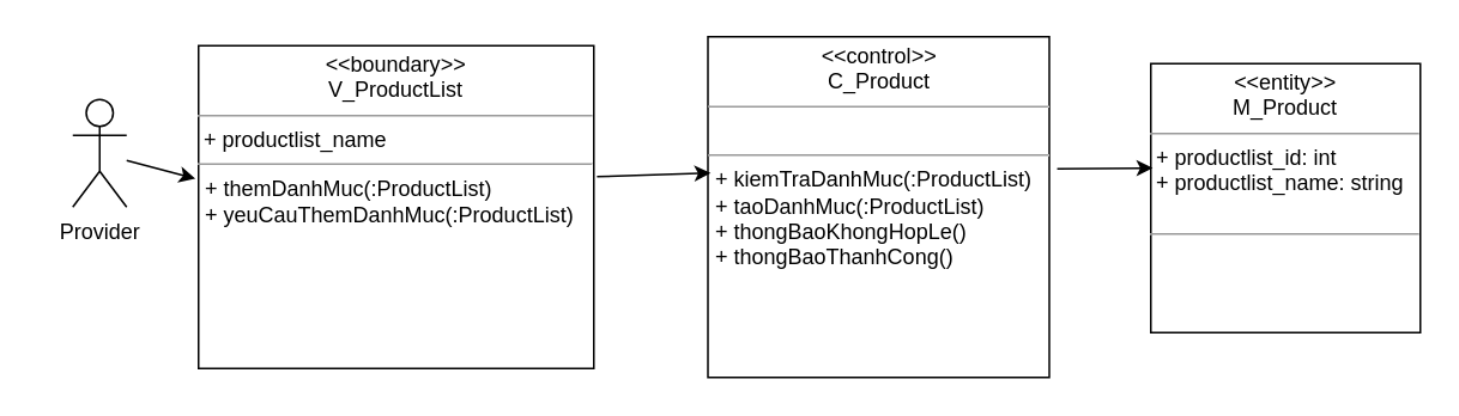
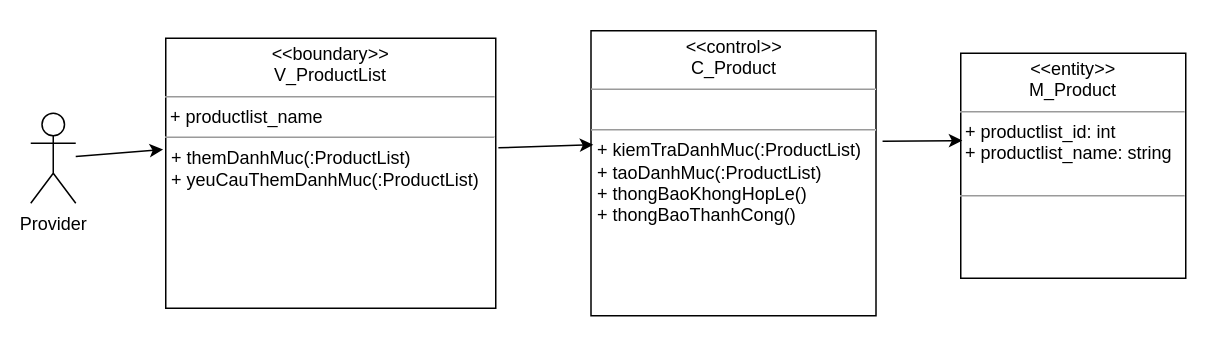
  <mxCell id="0" />
  <mxCell id="1" parent="0" />
- <mxCell id="2" value="Provider" style="shape=umlActor;verticalLabelPosition=bottom;verticalAlign=top;html=1;" parent="1" vertex="1"><mxGeometry x="40" y="55" width="30" height="60" as="geometry" /></mxCell>
+ <mxCell id="2" value="Provider" style="shape=umlActor;verticalLabelPosition=bottom;verticalAlign=top;html=1;" parent="1" vertex="1"><mxGeometry x="20" y="75" width="30" height="60" as="geometry" /></mxCell>
  <mxCell id="3" value="&lt;p style=&quot;margin: 0px ; margin-top: 4px ; text-align: center&quot;&gt;&lt;i&gt;&amp;lt;&lt;/i&gt;&amp;lt;boundary&lt;i&gt;&amp;gt;&amp;gt;&lt;/i&gt;&lt;br&gt;V_ProductList&lt;/p&gt;&lt;hr size=&quot;1&quot;&gt;&amp;nbsp;+ productlist_name&lt;br&gt;&lt;hr size=&quot;1&quot;&gt;&lt;p style=&quot;margin: 0px ; margin-left: 4px&quot;&gt;+ themDanhMuc(:ProductList)&lt;/p&gt;&lt;p style=&quot;margin: 0px ; margin-left: 4px&quot;&gt;+ yeuCauThemDanhMuc(:ProductList)&lt;/p&gt;" style="verticalAlign=top;align=left;overflow=fill;fontSize=12;fontFamily=Helvetica;html=1;" parent="1" vertex="1"><mxGeometry x="110" y="25" width="220" height="180" as="geometry" /></mxCell>
  <mxCell id="4" value="&lt;p style=&quot;margin: 0px ; margin-top: 4px ; text-align: center&quot;&gt;&lt;i&gt;&amp;lt;&lt;/i&gt;&amp;lt;control&lt;i&gt;&amp;gt;&amp;gt;&lt;/i&gt;&lt;br&gt;C_Product&lt;/p&gt;&lt;hr size=&quot;1&quot;&gt;&lt;br&gt;&lt;hr size=&quot;1&quot;&gt;&lt;p style=&quot;margin: 0px ; margin-left: 4px&quot;&gt;+ kiemTraDanhMuc(:ProductList)&lt;/p&gt;&lt;p style=&quot;margin: 0px ; margin-left: 4px&quot;&gt;+ taoDanhMuc(:ProductList)&lt;/p&gt;&lt;p style=&quot;margin: 0px ; margin-left: 4px&quot;&gt;+ thongBaoKhongHopLe()&lt;/p&gt;&lt;p style=&quot;margin: 0px ; margin-left: 4px&quot;&gt;+ thongBaoThanhCong()&lt;br&gt;&lt;/p&gt;" style="verticalAlign=top;align=left;overflow=fill;fontSize=12;fontFamily=Helvetica;html=1;" parent="1" vertex="1"><mxGeometry x="393.5" y="20" width="190" height="190" as="geometry" /></mxCell>
  <mxCell id="5" value="" style="endArrow=classic;html=1;exitX=1.008;exitY=0.406;exitDx=0;exitDy=0;exitPerimeter=0;entryX=0.008;entryY=0.4;entryDx=0;entryDy=0;entryPerimeter=0;" parent="1" source="3" target="4" edge="1"><mxGeometry width="50" height="50" relative="1" as="geometry"><mxPoint x="370" y="105" as="sourcePoint" /><mxPoint x="420" y="55" as="targetPoint" /></mxGeometry></mxCell>
  <mxCell id="6" value="" style="endArrow=classic;html=1;entryX=-0.008;entryY=0.412;entryDx=0;entryDy=0;entryPerimeter=0;" parent="1" source="2" target="3" edge="1"><mxGeometry width="50" height="50" relative="1" as="geometry"><mxPoint x="370" y="105" as="sourcePoint" /><mxPoint x="420" y="55" as="targetPoint" /></mxGeometry></mxCell>
  <mxCell id="7" value="&lt;p style=&quot;margin: 0px ; margin-top: 4px ; text-align: center&quot;&gt;&lt;i&gt;&amp;lt;&lt;/i&gt;&amp;lt;entity&lt;i&gt;&amp;gt;&amp;gt;&lt;/i&gt;&lt;br&gt;M_Product&lt;/p&gt;&lt;hr size=&quot;1&quot;&gt;&lt;div&gt;&amp;nbsp;+ productlist_id: int&lt;br&gt;&lt;/div&gt;&lt;div&gt;&amp;nbsp;+ productlist_name: string&lt;br&gt;&lt;/div&gt;&lt;br&gt;&lt;hr size=&quot;1&quot;&gt;&lt;p style=&quot;margin: 0px ; margin-left: 4px&quot;&gt;&lt;br&gt;&lt;br&gt;&lt;/p&gt;" style="verticalAlign=top;align=left;overflow=fill;fontSize=12;fontFamily=Helvetica;html=1;" parent="1" vertex="1"><mxGeometry x="640" y="35" width="150" height="150" as="geometry" /></mxCell>
  <mxCell id="8" value="" style="endArrow=classic;html=1;exitX=1.023;exitY=0.388;exitDx=0;exitDy=0;exitPerimeter=0;entryX=0.007;entryY=0.388;entryDx=0;entryDy=0;entryPerimeter=0;" parent="1" source="4" target="7" edge="1"><mxGeometry width="50" height="50" relative="1" as="geometry"><mxPoint x="570" y="105" as="sourcePoint" /><mxPoint x="620" y="55" as="targetPoint" /></mxGeometry></mxCell>
